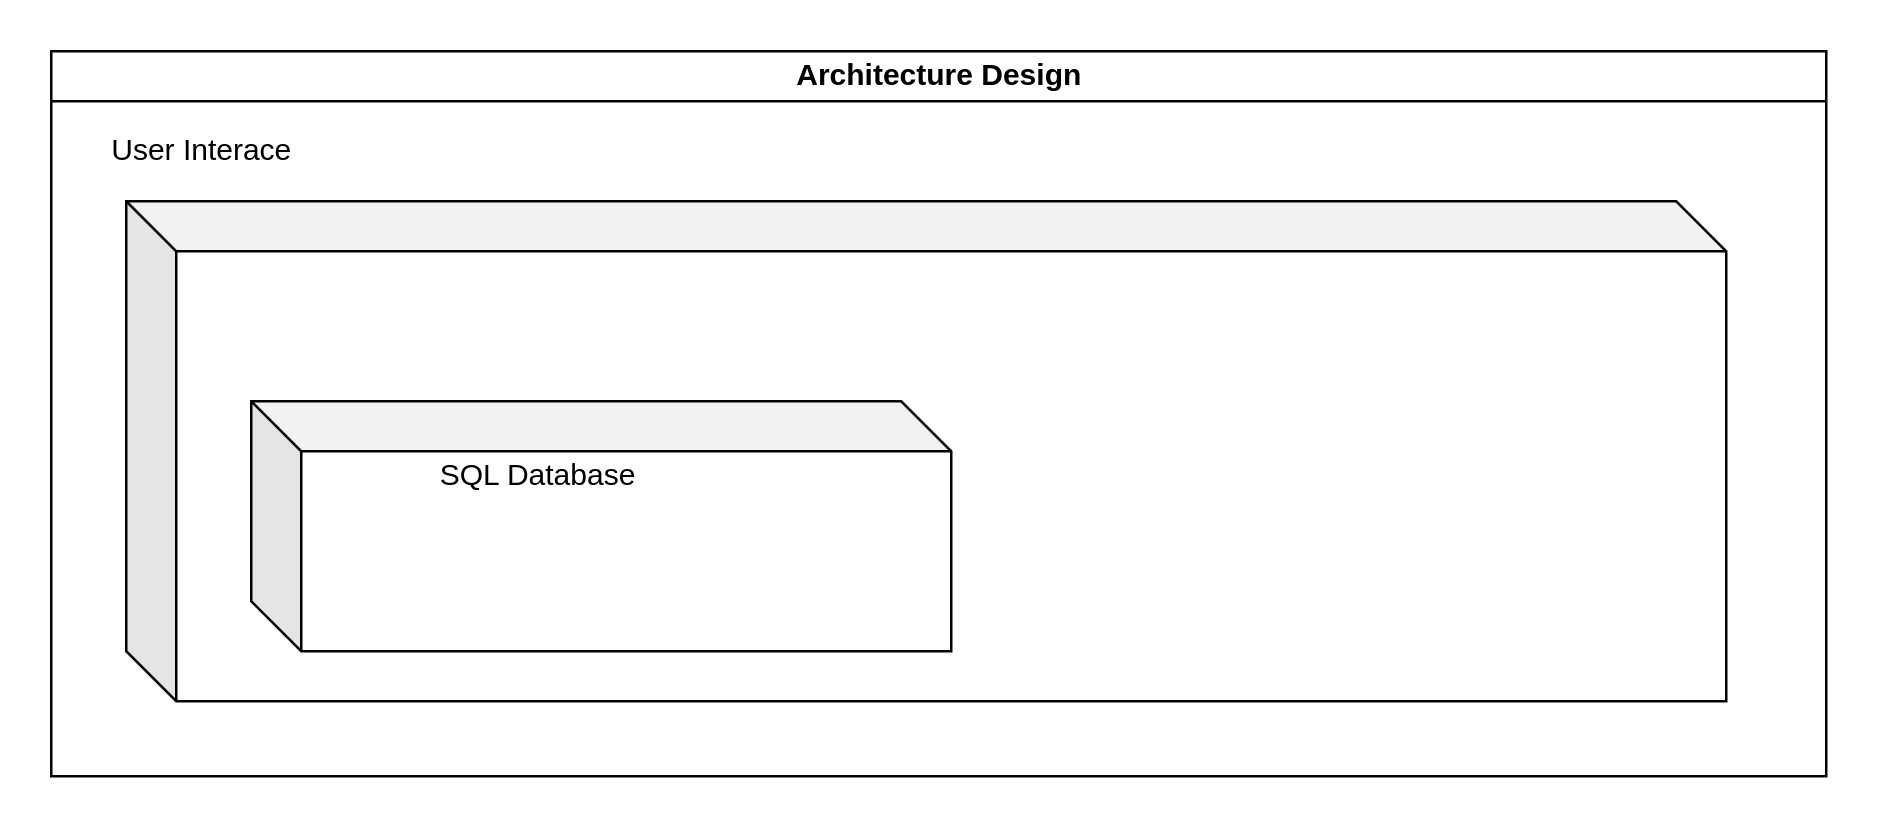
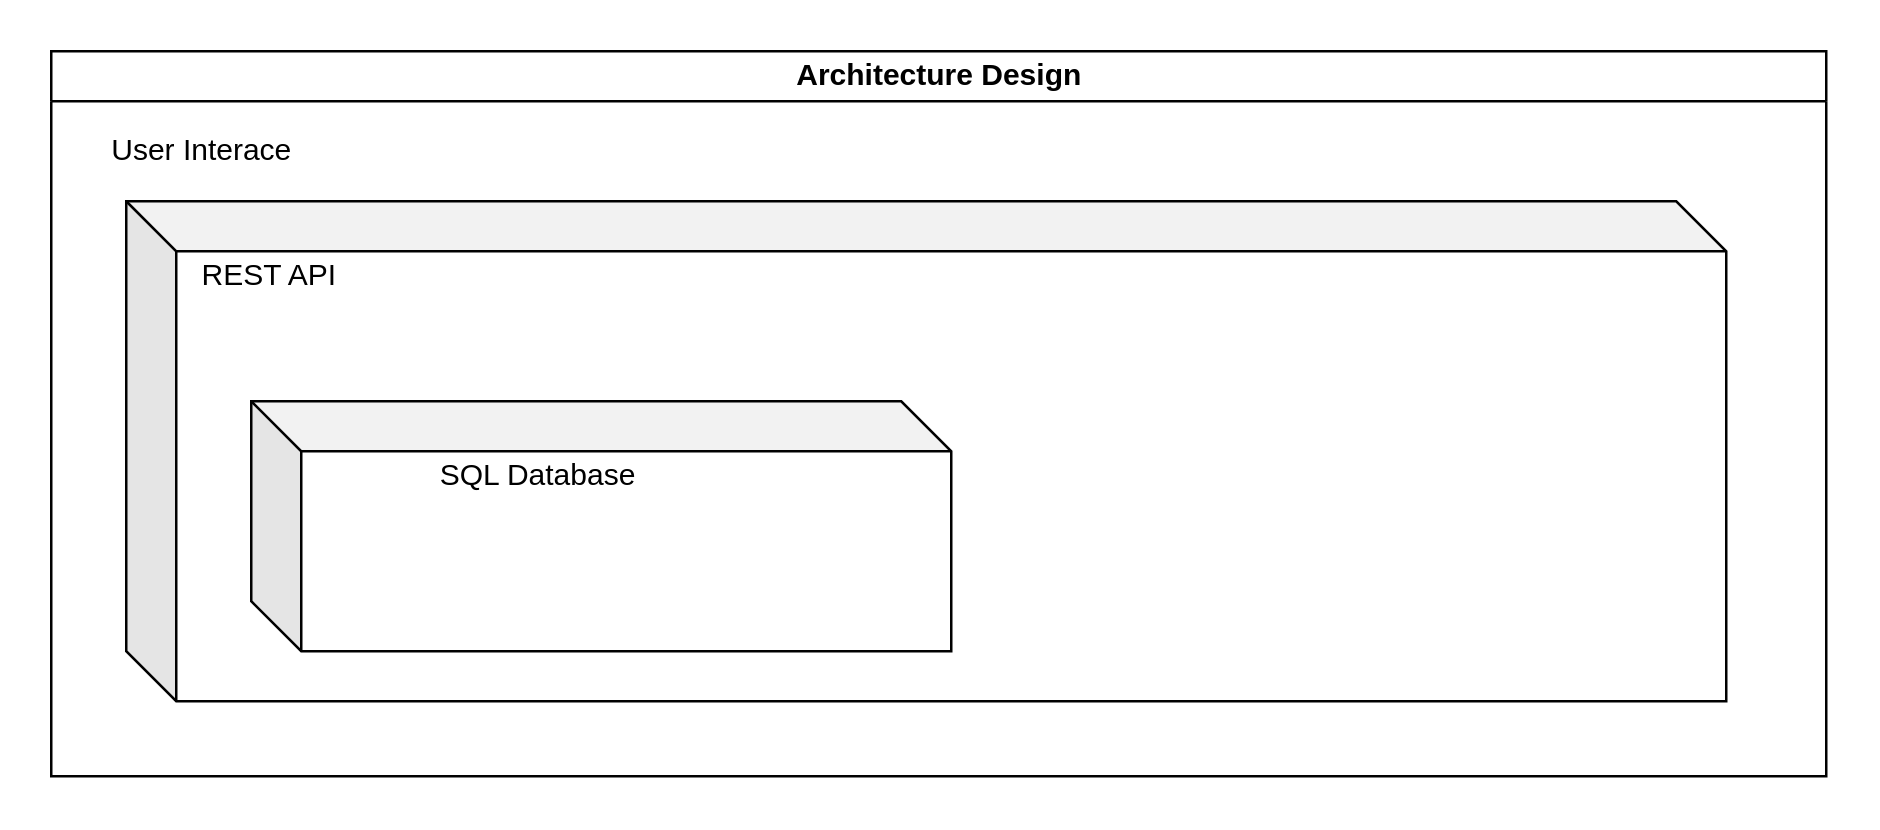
  <mxCell id="0" />
  <mxCell id="1" parent="0" />
  <mxCell id="2" value="Architecture Design" style="swimlane;html=1;startSize=20;horizontal=1;containerType=tree;glass=0;" parent="1" vertex="1"><mxGeometry x="20" y="20" width="710" height="290" as="geometry" /></mxCell>
  <mxCell id="3" value="" style="shape=cube;whiteSpace=wrap;html=1;boundedLbl=1;backgroundOutline=1;darkOpacity=0.05;darkOpacity2=0.1;" vertex="1" parent="2"><mxGeometry x="30" y="60" width="640" height="200" as="geometry" /></mxCell>
+ <mxCell id="4" value="REST API" style="text;html=1;strokeColor=none;fillColor=none;align=center;verticalAlign=middle;whiteSpace=wrap;rounded=0;" vertex="1" parent="2"><mxGeometry x="50" y="80" width="75" height="20" as="geometry" /></mxCell>
  <mxCell id="5" value="" style="shape=cube;whiteSpace=wrap;html=1;boundedLbl=1;backgroundOutline=1;darkOpacity=0.05;darkOpacity2=0.1;" vertex="1" parent="2"><mxGeometry x="80" y="140" width="280" height="100" as="geometry" /></mxCell>
  <mxCell id="6" value="SQL Database" style="text;html=1;strokeColor=none;fillColor=none;align=center;verticalAlign=middle;whiteSpace=wrap;rounded=0;" vertex="1" parent="2"><mxGeometry x="140" y="160" width="110" height="20" as="geometry" /></mxCell>
  <mxCell id="7" value="User Interace" style="text;html=1;align=center;verticalAlign=middle;resizable=0;points=[];autosize=1;" vertex="1" parent="1"><mxGeometry x="35" y="50" width="90" height="20" as="geometry" /></mxCell>
